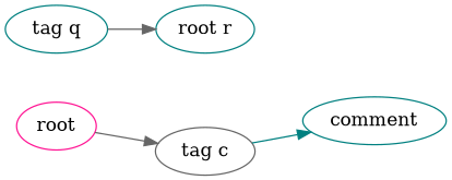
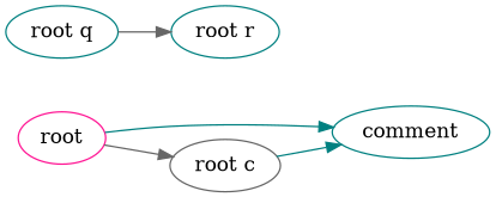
  digraph {
    rankdir=LR
    node [color=teal]
    edge [color=teal]
    n1 [color=deeppink label=root]
    n2 [label=comment]
-   n3 [color=gray40 label="tag c"]
-   n4 [label="tag q"]
+   n3 [color=gray40 label="root c"]
+   n4 [label="root q"]
    n5 [label="root r"]
+   n1 -> n2
    n1 -> n3 [color=gray40]
    n3 -> n2
    n4 -> n5 [color=gray40]
  }
